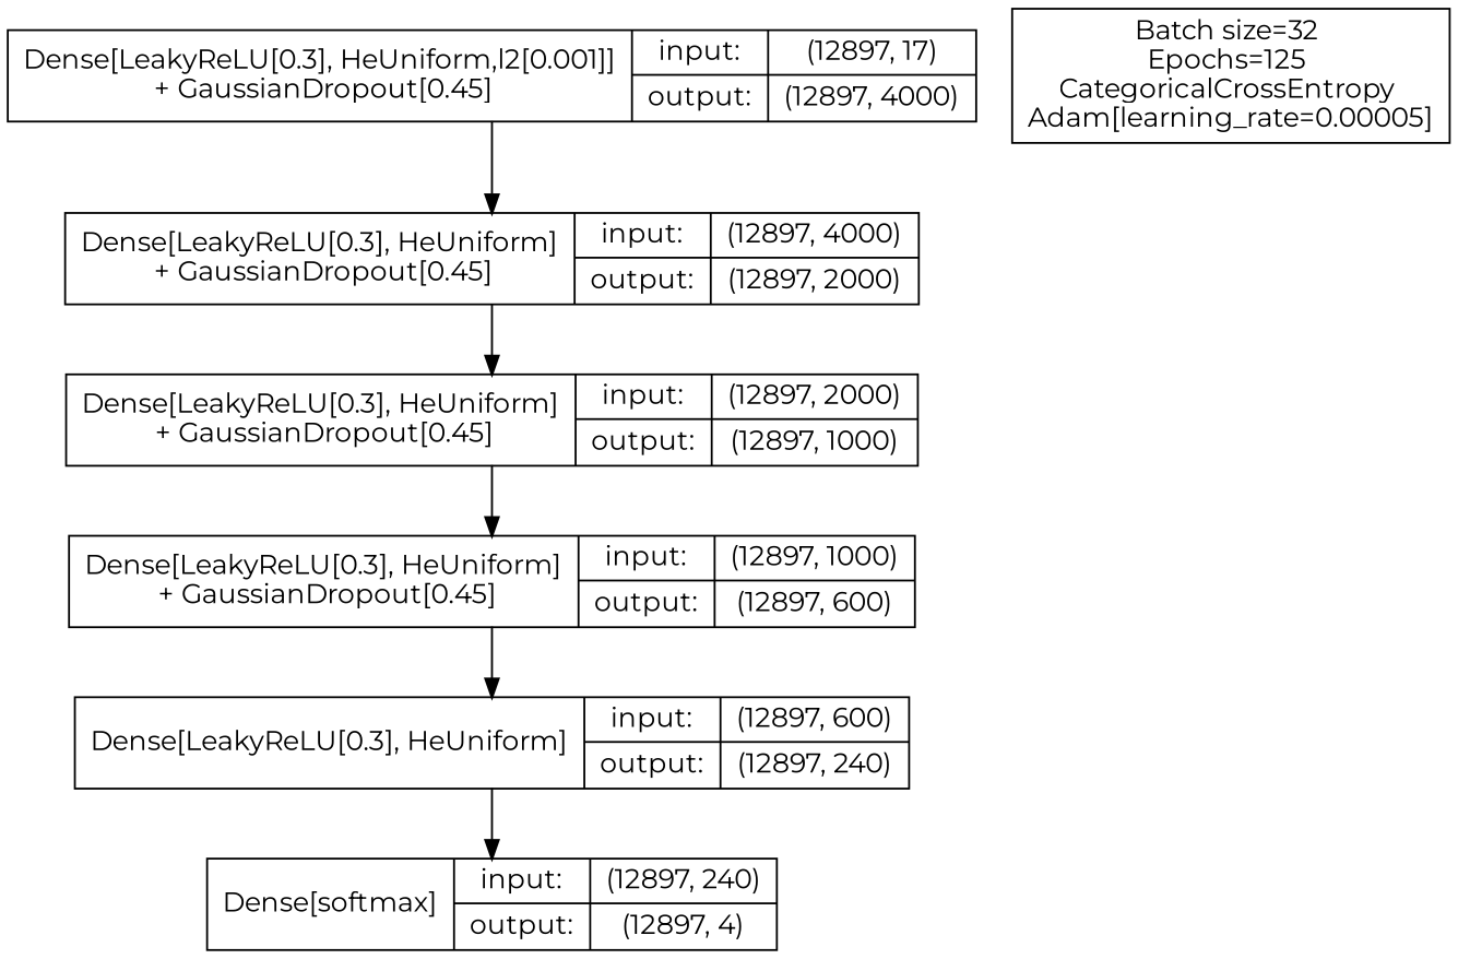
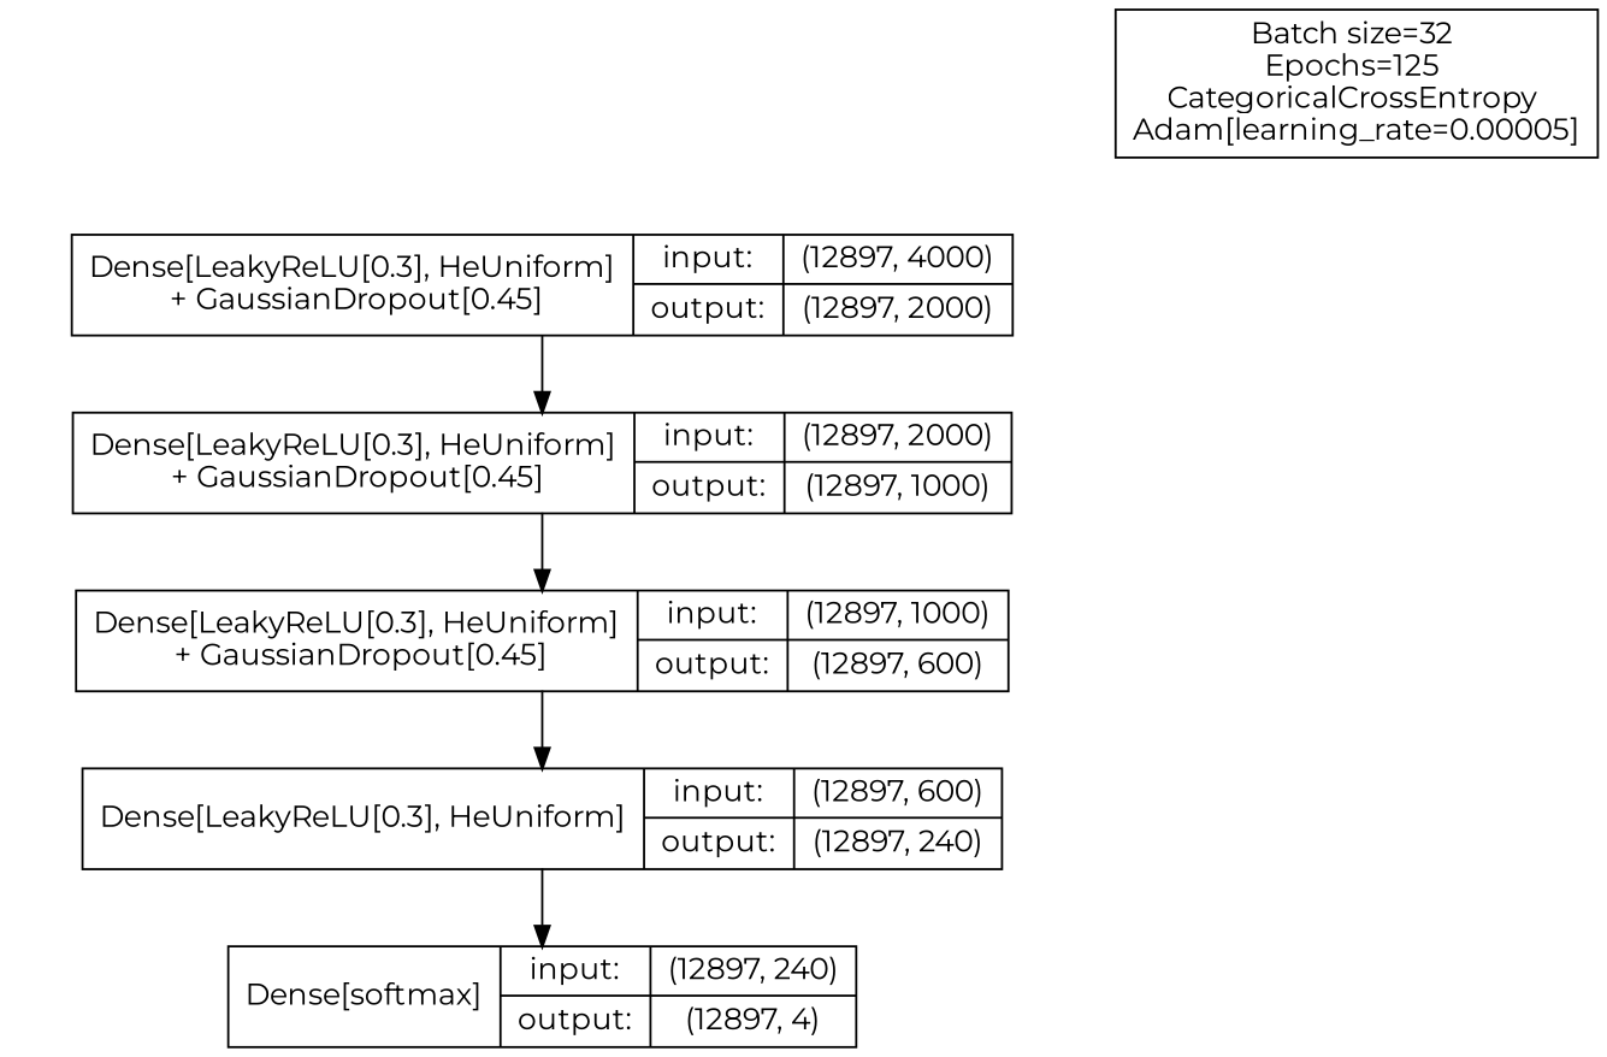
  digraph {
    rankdir=TB
    fontname=Montserrat
    node [shape=record fontname=Montserrat]
    edge [fontname=Montserrat]
-   n1 [label="Dense[LeakyReLU[0.3], HeUniform,l2[0.001]]\n + GaussianDropout[0.45]|{input:|output:}|{{(12897, 17)}|{(12897, 4000)}}"]
    n2 [label="Dense[LeakyReLU[0.3], HeUniform]\n + GaussianDropout[0.45]|{input:|output:}|{{(12897, 4000)}|{(12897, 2000)}}"]
    n3 [label="Dense[LeakyReLU[0.3], HeUniform]\n + GaussianDropout[0.45]|{input:|output:}|{{(12897, 2000)}|{(12897, 1000)}}"]
    n4 [label="Dense[LeakyReLU[0.3], HeUniform]\n + GaussianDropout[0.45]|{input:|output:}|{{(12897, 1000)}|{(12897, 600)}}"]
    n5 [label="Dense[LeakyReLU[0.3], HeUniform]|{input:|output:}|{{(12897, 600)}|{(12897, 240)}}"]
    n6 [label="Dense[softmax]\n|{input:|output:}|{{(12897, 240)}|{(12897, 4)}}"]
    n7 [label="Batch size=32 \nEpochs=125 \nCategoricalCrossEntropy \nAdam[learning_rate=0.00005]"]
-   n1 -> n2
    n2 -> n3
    n3 -> n4
    n4 -> n5
    n5 -> n6
  }
